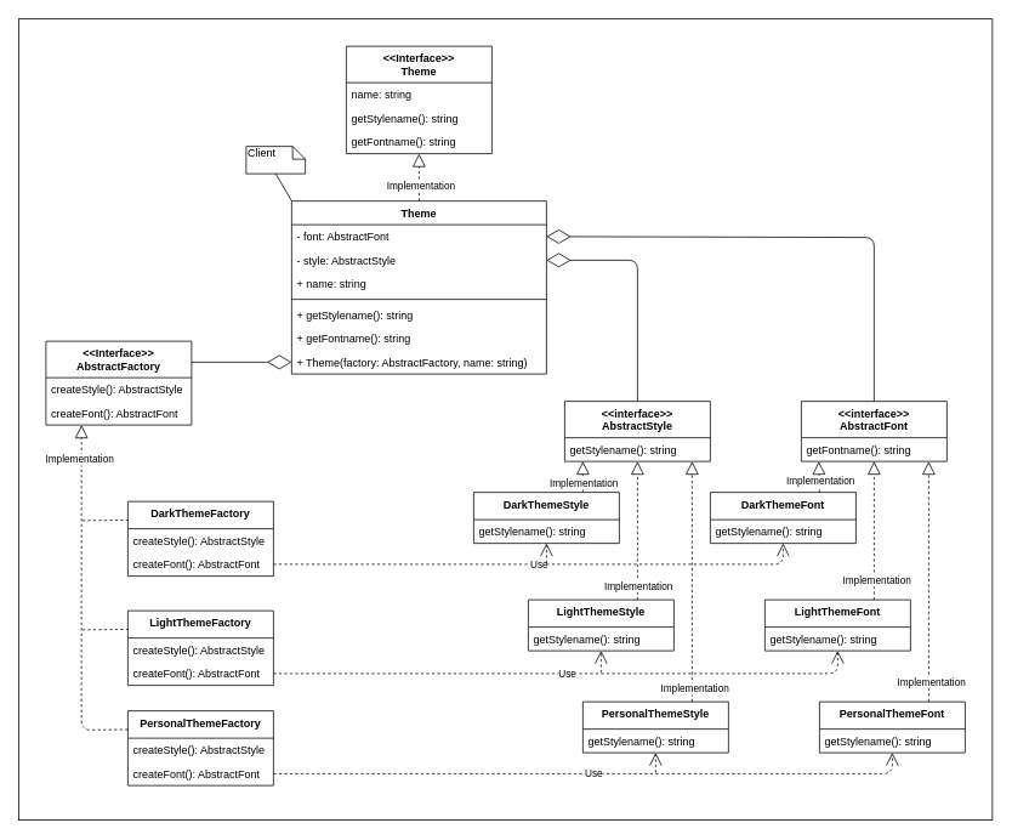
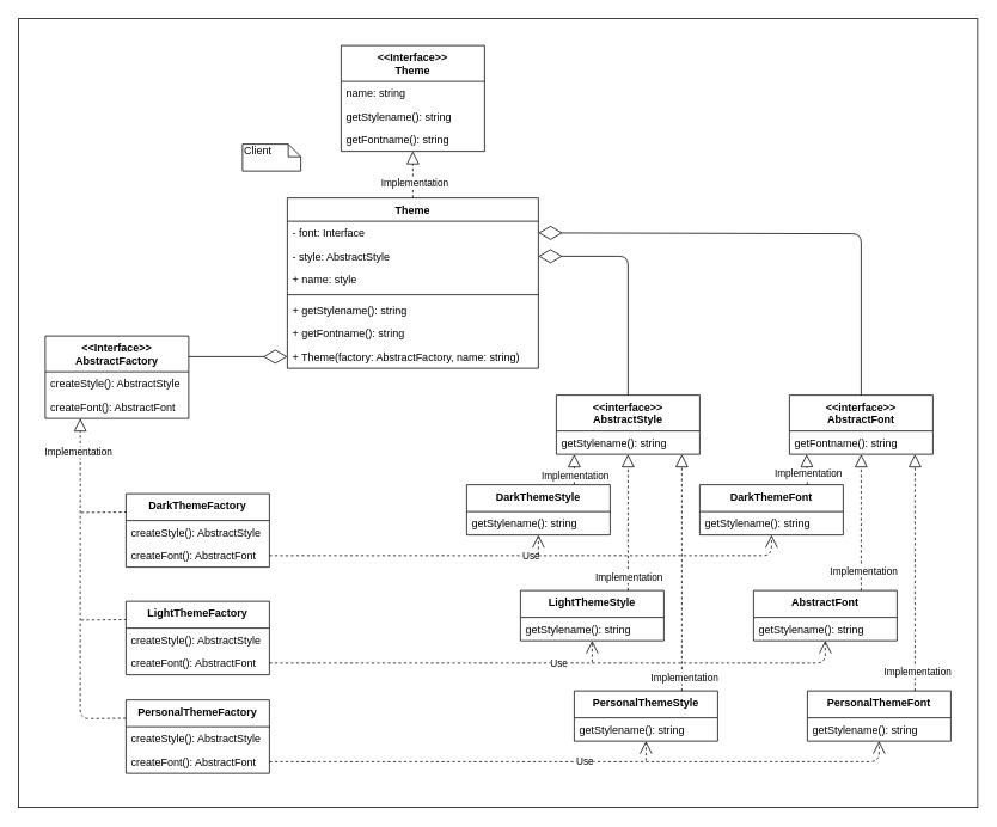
  <mxCell id="0" />
  <mxCell id="1" parent="0" />
  <mxCell id="2" value="" style="rounded=0;whiteSpace=wrap;html=1;" vertex="1" parent="1"><mxGeometry x="20" y="20" width="1070" height="880" as="geometry" /></mxCell>
  <mxCell id="3" value="&lt;&lt;Interface&gt;&gt;&#10;Theme" style="swimlane;fontStyle=1;align=center;verticalAlign=top;childLayout=stackLayout;horizontal=1;startSize=40;horizontalStack=0;resizeParent=1;resizeParentMax=0;resizeLast=0;collapsible=1;marginBottom=0;" vertex="1" parent="1"><mxGeometry x="380" y="50" width="160" height="118" as="geometry" /></mxCell>
  <mxCell id="4" value="name: string" style="text;strokeColor=none;fillColor=none;align=left;verticalAlign=top;spacingLeft=4;spacingRight=4;overflow=hidden;rotatable=0;points=[[0,0.5],[1,0.5]];portConstraint=eastwest;" vertex="1" parent="3"><mxGeometry y="40" width="160" height="26" as="geometry" /></mxCell>
  <mxCell id="5" value="getStylename(): string" style="text;strokeColor=none;fillColor=none;align=left;verticalAlign=top;spacingLeft=4;spacingRight=4;overflow=hidden;rotatable=0;points=[[0,0.5],[1,0.5]];portConstraint=eastwest;" vertex="1" parent="3"><mxGeometry y="66" width="160" height="26" as="geometry" /></mxCell>
  <mxCell id="6" value="getFontname(): string" style="text;strokeColor=none;fillColor=none;align=left;verticalAlign=top;spacingLeft=4;spacingRight=4;overflow=hidden;rotatable=0;points=[[0,0.5],[1,0.5]];portConstraint=eastwest;" vertex="1" parent="3"><mxGeometry y="92" width="160" height="26" as="geometry" /></mxCell>
  <mxCell id="7" value="" style="endArrow=block;dashed=1;endFill=0;endSize=12;html=1;entryX=0.5;entryY=1;entryDx=0;entryDy=0;entryPerimeter=0;exitX=0.5;exitY=0;exitDx=0;exitDy=0;" edge="1" parent="1" source="9" target="6"><mxGeometry width="160" relative="1" as="geometry"><mxPoint x="600" y="410" as="sourcePoint" /><mxPoint x="760" y="410" as="targetPoint" /></mxGeometry></mxCell>
  <mxCell id="8" value="Implementation" style="edgeLabel;html=1;align=center;verticalAlign=middle;resizable=0;points=[];" vertex="1" connectable="0" parent="7"><mxGeometry x="-0.346" y="-1" relative="1" as="geometry"><mxPoint as="offset" /></mxGeometry></mxCell>
  <mxCell id="9" value="Theme" style="swimlane;fontStyle=1;align=center;verticalAlign=top;childLayout=stackLayout;horizontal=1;startSize=26;horizontalStack=0;resizeParent=1;resizeParentMax=0;resizeLast=0;collapsible=1;marginBottom=0;" vertex="1" parent="1"><mxGeometry x="320" width="280" height="190" as="geometry" y="220" /></mxCell>
- <mxCell id="10" value="- font: AbstractFont" style="text;strokeColor=none;fillColor=none;align=left;verticalAlign=top;spacingLeft=4;spacingRight=4;overflow=hidden;rotatable=0;points=[[0,0.5],[1,0.5]];portConstraint=eastwest;" vertex="1" parent="9"><mxGeometry y="26" width="280" height="26" as="geometry" /></mxCell>
+ <mxCell id="10" value="- font: Interface" style="text;strokeColor=none;fillColor=none;align=left;verticalAlign=top;spacingLeft=4;spacingRight=4;overflow=hidden;rotatable=0;points=[[0,0.5],[1,0.5]];portConstraint=eastwest;" vertex="1" parent="9"><mxGeometry y="26" width="280" height="26" as="geometry" /></mxCell>
  <mxCell id="11" value="- style: AbstractStyle" style="text;strokeColor=none;fillColor=none;align=left;verticalAlign=top;spacingLeft=4;spacingRight=4;overflow=hidden;rotatable=0;points=[[0,0.5],[1,0.5]];portConstraint=eastwest;" vertex="1" parent="9"><mxGeometry y="52" width="280" height="26" as="geometry" /></mxCell>
- <mxCell id="12" value="+ name: string" style="text;strokeColor=none;fillColor=none;align=left;verticalAlign=top;spacingLeft=4;spacingRight=4;overflow=hidden;rotatable=0;points=[[0,0.5],[1,0.5]];portConstraint=eastwest;" vertex="1" parent="9"><mxGeometry y="78" width="280" height="26" as="geometry" /></mxCell>
+ <mxCell id="12" value="+ name: style" style="text;strokeColor=none;fillColor=none;align=left;verticalAlign=top;spacingLeft=4;spacingRight=4;overflow=hidden;rotatable=0;points=[[0,0.5],[1,0.5]];portConstraint=eastwest;" vertex="1" parent="9"><mxGeometry y="78" width="280" height="26" as="geometry" /></mxCell>
  <mxCell id="13" value="" style="line;strokeWidth=1;fillColor=none;align=left;verticalAlign=middle;spacingTop=-1;spacingLeft=3;spacingRight=3;rotatable=0;labelPosition=right;points=[];portConstraint=eastwest;" vertex="1" parent="9"><mxGeometry y="104" width="280" height="8" as="geometry" /></mxCell>
  <mxCell id="14" value="+ getStylename(): string" style="text;strokeColor=none;fillColor=none;align=left;verticalAlign=top;spacingLeft=4;spacingRight=4;overflow=hidden;rotatable=0;points=[[0,0.5],[1,0.5]];portConstraint=eastwest;" vertex="1" parent="9"><mxGeometry y="112" width="280" height="26" as="geometry" /></mxCell>
  <mxCell id="15" value="+ getFontname(): string" style="text;strokeColor=none;fillColor=none;align=left;verticalAlign=top;spacingLeft=4;spacingRight=4;overflow=hidden;rotatable=0;points=[[0,0.5],[1,0.5]];portConstraint=eastwest;" vertex="1" parent="9"><mxGeometry y="138" width="280" height="26" as="geometry" /></mxCell>
  <mxCell id="16" value="+ Theme(factory: AbstractFactory, name: string)" style="text;strokeColor=none;fillColor=none;align=left;verticalAlign=top;spacingLeft=4;spacingRight=4;overflow=hidden;rotatable=0;points=[[0,0.5],[1,0.5]];portConstraint=eastwest;" vertex="1" parent="9"><mxGeometry y="164" width="280" height="26" as="geometry" /></mxCell>
  <mxCell id="17" value="Client" style="shape=note;whiteSpace=wrap;html=1;size=14;verticalAlign=top;align=left;spacingTop=-6;" vertex="1" parent="1"><mxGeometry x="270" y="160" width="65" height="30" as="geometry" /></mxCell>
- <mxCell id="18" value="" style="endArrow=none;html=1;exitX=0.5;exitY=1;exitDx=0;exitDy=0;exitPerimeter=0;entryX=0;entryY=0;entryDx=0;entryDy=0;" edge="1" parent="1" source="17" target="9"><mxGeometry width="50" height="50" relative="1" as="geometry"><mxPoint x="250" y="380" as="sourcePoint" /><mxPoint x="300" y="330" as="targetPoint" /></mxGeometry></mxCell>
  <mxCell id="19" value="&lt;&lt;Interface&gt;&gt;&#10;AbstractFactory" style="swimlane;fontStyle=1;align=center;verticalAlign=top;childLayout=stackLayout;horizontal=1;startSize=40;horizontalStack=0;resizeParent=1;resizeParentMax=0;resizeLast=0;collapsible=1;marginBottom=0;" vertex="1" parent="1"><mxGeometry x="50" y="374" width="160" height="92" as="geometry" /></mxCell>
  <mxCell id="20" value="createStyle(): AbstractStyle" style="text;strokeColor=none;fillColor=none;align=left;verticalAlign=top;spacingLeft=4;spacingRight=4;overflow=hidden;rotatable=0;points=[[0,0.5],[1,0.5]];portConstraint=eastwest;" vertex="1" parent="19"><mxGeometry y="40" width="160" height="26" as="geometry" /></mxCell>
  <mxCell id="21" value="createFont(): AbstractFont" style="text;strokeColor=none;fillColor=none;align=left;verticalAlign=top;spacingLeft=4;spacingRight=4;overflow=hidden;rotatable=0;points=[[0,0.5],[1,0.5]];portConstraint=eastwest;" vertex="1" parent="19"><mxGeometry y="66" width="160" height="26" as="geometry" /></mxCell>
  <mxCell id="22" value="" style="endArrow=block;dashed=1;endFill=0;endSize=12;html=1;entryX=0.244;entryY=1;entryDx=0;entryDy=0;entryPerimeter=0;exitX=0;exitY=0.25;exitDx=0;exitDy=0;" edge="1" parent="1" source="55" target="21"><mxGeometry width="160" relative="1" as="geometry"><mxPoint x="-120" y="690" as="sourcePoint" /><mxPoint x="40" y="690" as="targetPoint" /><Array as="points"><mxPoint x="89" y="801" /></Array></mxGeometry></mxCell>
  <mxCell id="23" value="Implementation" style="edgeLabel;html=1;align=center;verticalAlign=middle;resizable=0;points=[];" vertex="1" connectable="0" parent="22"><mxGeometry x="0.81" y="3" relative="1" as="geometry"><mxPoint as="offset" /></mxGeometry></mxCell>
  <mxCell id="24" value="" style="endArrow=none;dashed=1;html=1;entryX=0;entryY=0.25;entryDx=0;entryDy=0;" edge="1" parent="1" target="58"><mxGeometry width="50" height="50" relative="1" as="geometry"><mxPoint x="90" y="691" as="sourcePoint" /><mxPoint x="0" y="610" as="targetPoint" /></mxGeometry></mxCell>
  <mxCell id="25" value="" style="endArrow=none;dashed=1;html=1;entryX=0;entryY=0.25;entryDx=0;entryDy=0;" edge="1" parent="1" target="61"><mxGeometry width="50" height="50" relative="1" as="geometry"><mxPoint x="90" y="571" as="sourcePoint" /><mxPoint x="10" y="550" as="targetPoint" /></mxGeometry></mxCell>
  <mxCell id="26" value="&lt;&lt;interface&gt;&gt;&#10;AbstractStyle" style="swimlane;fontStyle=1;align=center;verticalAlign=top;childLayout=stackLayout;horizontal=1;startSize=40;horizontalStack=0;resizeParent=1;resizeParentMax=0;resizeLast=0;collapsible=1;marginBottom=0;" vertex="1" parent="1"><mxGeometry x="620" y="440" width="160" height="66" as="geometry" /></mxCell>
  <mxCell id="27" value="getStylename(): string" style="text;strokeColor=none;fillColor=none;align=left;verticalAlign=top;spacingLeft=4;spacingRight=4;overflow=hidden;rotatable=0;points=[[0,0.5],[1,0.5]];portConstraint=eastwest;" vertex="1" parent="26"><mxGeometry y="40" width="160" height="26" as="geometry" /></mxCell>
  <mxCell id="28" value="DarkThemeFont" style="swimlane;fontStyle=1;align=center;verticalAlign=top;childLayout=stackLayout;horizontal=1;startSize=30;horizontalStack=0;resizeParent=1;resizeParentMax=0;resizeLast=0;collapsible=1;marginBottom=0;" vertex="1" parent="1"><mxGeometry x="780" y="540" width="160" height="56" as="geometry" /></mxCell>
  <mxCell id="29" value="getStylename(): string" style="text;strokeColor=none;fillColor=none;align=left;verticalAlign=top;spacingLeft=4;spacingRight=4;overflow=hidden;rotatable=0;points=[[0,0.5],[1,0.5]];portConstraint=eastwest;" vertex="1" parent="28"><mxGeometry y="30" width="160" height="26" as="geometry" /></mxCell>
  <mxCell id="30" value="" style="endArrow=block;dashed=1;endFill=0;endSize=12;html=1;entryX=0.125;entryY=1;entryDx=0;entryDy=0;entryPerimeter=0;exitX=0.75;exitY=0;exitDx=0;exitDy=0;" edge="1" parent="1" source="34" target="27"><mxGeometry width="160" relative="1" as="geometry"><mxPoint x="490" y="910" as="sourcePoint" /><mxPoint x="650" y="910" as="targetPoint" /></mxGeometry></mxCell>
  <mxCell id="31" value="Implementation" style="edgeLabel;html=1;align=center;verticalAlign=middle;resizable=0;points=[];" vertex="1" connectable="0" parent="30"><mxGeometry x="-0.356" relative="1" as="geometry"><mxPoint as="offset" /></mxGeometry></mxCell>
  <mxCell id="32" value="" style="endArrow=block;dashed=1;endFill=0;endSize=12;html=1;exitX=0.75;exitY=0;exitDx=0;exitDy=0;entryX=0.5;entryY=1;entryDx=0;entryDy=0;entryPerimeter=0;" edge="1" parent="1" source="36" target="27"><mxGeometry width="160" relative="1" as="geometry"><mxPoint x="660" y="930" as="sourcePoint" /><mxPoint x="740" y="580" as="targetPoint" /></mxGeometry></mxCell>
  <mxCell id="33" value="Implementation" style="edgeLabel;html=1;align=center;verticalAlign=middle;resizable=0;points=[];" vertex="1" connectable="0" parent="32"><mxGeometry x="-0.789" relative="1" as="geometry"><mxPoint as="offset" /></mxGeometry></mxCell>
  <mxCell id="34" value="DarkThemeStyle" style="swimlane;fontStyle=1;align=center;verticalAlign=top;childLayout=stackLayout;horizontal=1;startSize=30;horizontalStack=0;resizeParent=1;resizeParentMax=0;resizeLast=0;collapsible=1;marginBottom=0;" vertex="1" parent="1"><mxGeometry x="520" y="540" width="160" height="56" as="geometry" /></mxCell>
  <mxCell id="35" value="getStylename(): string" style="text;strokeColor=none;fillColor=none;align=left;verticalAlign=top;spacingLeft=4;spacingRight=4;overflow=hidden;rotatable=0;points=[[0,0.5],[1,0.5]];portConstraint=eastwest;" vertex="1" parent="34"><mxGeometry y="30" width="160" height="26" as="geometry" /></mxCell>
  <mxCell id="36" value="LightThemeStyle" style="swimlane;fontStyle=1;align=center;verticalAlign=top;childLayout=stackLayout;horizontal=1;startSize=30;horizontalStack=0;resizeParent=1;resizeParentMax=0;resizeLast=0;collapsible=1;marginBottom=0;" vertex="1" parent="1"><mxGeometry x="580" y="658" width="160" height="56" as="geometry" /></mxCell>
  <mxCell id="37" value="getStylename(): string" style="text;strokeColor=none;fillColor=none;align=left;verticalAlign=top;spacingLeft=4;spacingRight=4;overflow=hidden;rotatable=0;points=[[0,0.5],[1,0.5]];portConstraint=eastwest;" vertex="1" parent="36"><mxGeometry y="30" width="160" height="26" as="geometry" /></mxCell>
  <mxCell id="38" value="PersonalThemeStyle" style="swimlane;fontStyle=1;align=center;verticalAlign=top;childLayout=stackLayout;horizontal=1;startSize=30;horizontalStack=0;resizeParent=1;resizeParentMax=0;resizeLast=0;collapsible=1;marginBottom=0;" vertex="1" parent="1"><mxGeometry x="640" y="770" width="160" height="56" as="geometry" /></mxCell>
  <mxCell id="39" value="getStylename(): string" style="text;strokeColor=none;fillColor=none;align=left;verticalAlign=top;spacingLeft=4;spacingRight=4;overflow=hidden;rotatable=0;points=[[0,0.5],[1,0.5]];portConstraint=eastwest;" vertex="1" parent="38"><mxGeometry y="30" width="160" height="26" as="geometry" /></mxCell>
  <mxCell id="40" value="" style="endArrow=block;dashed=1;endFill=0;endSize=12;html=1;exitX=0.75;exitY=0;exitDx=0;exitDy=0;entryX=0.875;entryY=1;entryDx=0;entryDy=0;entryPerimeter=0;" edge="1" parent="1" source="38" target="27"><mxGeometry width="160" relative="1" as="geometry"><mxPoint x="760" y="650" as="sourcePoint" /><mxPoint x="730" y="550" as="targetPoint" /></mxGeometry></mxCell>
  <mxCell id="41" value="Implementation" style="edgeLabel;html=1;align=center;verticalAlign=middle;resizable=0;points=[];" vertex="1" connectable="0" parent="40"><mxGeometry x="-0.886" y="-2" relative="1" as="geometry"><mxPoint as="offset" /></mxGeometry></mxCell>
  <mxCell id="42" value="&lt;&lt;interface&gt;&gt;&#10;AbstractFont" style="swimlane;fontStyle=1;align=center;verticalAlign=top;childLayout=stackLayout;horizontal=1;startSize=40;horizontalStack=0;resizeParent=1;resizeParentMax=0;resizeLast=0;collapsible=1;marginBottom=0;" vertex="1" parent="1"><mxGeometry x="880" y="440" width="160" height="66" as="geometry" /></mxCell>
  <mxCell id="43" value="getFontname(): string" style="text;strokeColor=none;fillColor=none;align=left;verticalAlign=top;spacingLeft=4;spacingRight=4;overflow=hidden;rotatable=0;points=[[0,0.5],[1,0.5]];portConstraint=eastwest;" vertex="1" parent="42"><mxGeometry y="40" width="160" height="26" as="geometry" /></mxCell>
- <mxCell id="44" value="LightThemeFont" style="swimlane;fontStyle=1;align=center;verticalAlign=top;childLayout=stackLayout;horizontal=1;startSize=30;horizontalStack=0;resizeParent=1;resizeParentMax=0;resizeLast=0;collapsible=1;marginBottom=0;" vertex="1" parent="1"><mxGeometry x="840" y="658" width="160" height="56" as="geometry" /></mxCell>
+ <mxCell id="44" value="AbstractFont" style="swimlane;fontStyle=1;align=center;verticalAlign=top;childLayout=stackLayout;horizontal=1;startSize=30;horizontalStack=0;resizeParent=1;resizeParentMax=0;resizeLast=0;collapsible=1;marginBottom=0;" vertex="1" parent="1"><mxGeometry x="840" y="658" width="160" height="56" as="geometry" /></mxCell>
  <mxCell id="45" value="getStylename(): string" style="text;strokeColor=none;fillColor=none;align=left;verticalAlign=top;spacingLeft=4;spacingRight=4;overflow=hidden;rotatable=0;points=[[0,0.5],[1,0.5]];portConstraint=eastwest;" vertex="1" parent="44"><mxGeometry y="30" width="160" height="26" as="geometry" /></mxCell>
  <mxCell id="46" value="PersonalThemeFont" style="swimlane;fontStyle=1;align=center;verticalAlign=top;childLayout=stackLayout;horizontal=1;startSize=30;horizontalStack=0;resizeParent=1;resizeParentMax=0;resizeLast=0;collapsible=1;marginBottom=0;" vertex="1" parent="1"><mxGeometry x="900" y="770" width="160" height="56" as="geometry" /></mxCell>
  <mxCell id="47" value="getStylename(): string" style="text;strokeColor=none;fillColor=none;align=left;verticalAlign=top;spacingLeft=4;spacingRight=4;overflow=hidden;rotatable=0;points=[[0,0.5],[1,0.5]];portConstraint=eastwest;" vertex="1" parent="46"><mxGeometry y="30" width="160" height="26" as="geometry" /></mxCell>
  <mxCell id="48" value="" style="endArrow=block;dashed=1;endFill=0;endSize=12;html=1;exitX=0.75;exitY=0;exitDx=0;exitDy=0;entryX=0.875;entryY=1;entryDx=0;entryDy=0;entryPerimeter=0;" edge="1" parent="1" source="46" target="43"><mxGeometry width="160" relative="1" as="geometry"><mxPoint x="1170" y="600" as="sourcePoint" /><mxPoint x="1330" y="600" as="targetPoint" /></mxGeometry></mxCell>
  <mxCell id="49" value="Implementation" style="edgeLabel;html=1;align=center;verticalAlign=middle;resizable=0;points=[];" vertex="1" connectable="0" parent="48"><mxGeometry x="-0.832" y="-2" relative="1" as="geometry"><mxPoint as="offset" /></mxGeometry></mxCell>
  <mxCell id="50" value="" style="endArrow=block;dashed=1;endFill=0;endSize=12;html=1;exitX=0.75;exitY=0;exitDx=0;exitDy=0;entryX=0.5;entryY=1;entryDx=0;entryDy=0;entryPerimeter=0;" edge="1" parent="1" source="44" target="43"><mxGeometry width="160" relative="1" as="geometry"><mxPoint x="1200" y="680" as="sourcePoint" /><mxPoint x="1180" y="570" as="targetPoint" /></mxGeometry></mxCell>
  <mxCell id="51" value="Implementation" style="edgeLabel;html=1;align=center;verticalAlign=middle;resizable=0;points=[];" vertex="1" connectable="0" parent="50"><mxGeometry x="-0.712" y="-2" relative="1" as="geometry"><mxPoint as="offset" /></mxGeometry></mxCell>
  <mxCell id="52" value="" style="endArrow=block;dashed=1;endFill=0;endSize=12;html=1;exitX=0.75;exitY=0;exitDx=0;exitDy=0;entryX=0.119;entryY=1;entryDx=0;entryDy=0;entryPerimeter=0;" edge="1" parent="1" source="28" target="43"><mxGeometry width="160" relative="1" as="geometry"><mxPoint x="1190" y="590" as="sourcePoint" /><mxPoint x="1350" y="590" as="targetPoint" /></mxGeometry></mxCell>
  <mxCell id="53" value="Implementation" style="edgeLabel;html=1;align=center;verticalAlign=middle;resizable=0;points=[];" vertex="1" connectable="0" parent="52"><mxGeometry x="-0.289" y="-1" relative="1" as="geometry"><mxPoint as="offset" /></mxGeometry></mxCell>
  <mxCell id="54" value="Use" style="endArrow=open;endSize=12;dashed=1;html=1;entryX=0.5;entryY=1;entryDx=0;entryDy=0;entryPerimeter=0;exitX=1;exitY=0.5;exitDx=0;exitDy=0;" edge="1" parent="1" source="57" target="47"><mxGeometry width="160" relative="1" as="geometry"><mxPoint x="400" y="910" as="sourcePoint" /><mxPoint x="560" y="910" as="targetPoint" /><Array as="points"><mxPoint x="980" y="849" /></Array></mxGeometry></mxCell>
  <mxCell id="55" value="PersonalThemeFactory" style="swimlane;fontStyle=1;align=center;verticalAlign=top;childLayout=stackLayout;horizontal=1;startSize=30;horizontalStack=0;resizeParent=1;resizeParentMax=0;resizeLast=0;collapsible=1;marginBottom=0;" vertex="1" parent="1"><mxGeometry x="140" y="780" width="160" height="82" as="geometry" /></mxCell>
  <mxCell id="56" value="createStyle(): AbstractStyle" style="text;strokeColor=none;fillColor=none;align=left;verticalAlign=top;spacingLeft=4;spacingRight=4;overflow=hidden;rotatable=0;points=[[0,0.5],[1,0.5]];portConstraint=eastwest;" vertex="1" parent="55"><mxGeometry y="30" width="160" height="26" as="geometry" /></mxCell>
  <mxCell id="57" value="createFont(): AbstractFont" style="text;strokeColor=none;fillColor=none;align=left;verticalAlign=top;spacingLeft=4;spacingRight=4;overflow=hidden;rotatable=0;points=[[0,0.5],[1,0.5]];portConstraint=eastwest;" vertex="1" parent="55"><mxGeometry y="56" width="160" height="26" as="geometry" /></mxCell>
  <mxCell id="58" value="LightThemeFactory" style="swimlane;fontStyle=1;align=center;verticalAlign=top;childLayout=stackLayout;horizontal=1;startSize=30;horizontalStack=0;resizeParent=1;resizeParentMax=0;resizeLast=0;collapsible=1;marginBottom=0;" vertex="1" parent="1"><mxGeometry x="140" y="670" width="160" height="82" as="geometry" /></mxCell>
  <mxCell id="59" value="createStyle(): AbstractStyle" style="text;strokeColor=none;fillColor=none;align=left;verticalAlign=top;spacingLeft=4;spacingRight=4;overflow=hidden;rotatable=0;points=[[0,0.5],[1,0.5]];portConstraint=eastwest;" vertex="1" parent="58"><mxGeometry y="30" width="160" height="26" as="geometry" /></mxCell>
  <mxCell id="60" value="createFont(): AbstractFont" style="text;strokeColor=none;fillColor=none;align=left;verticalAlign=top;spacingLeft=4;spacingRight=4;overflow=hidden;rotatable=0;points=[[0,0.5],[1,0.5]];portConstraint=eastwest;" vertex="1" parent="58"><mxGeometry y="56" width="160" height="26" as="geometry" /></mxCell>
  <mxCell id="61" value="DarkThemeFactory" style="swimlane;fontStyle=1;align=center;verticalAlign=top;childLayout=stackLayout;horizontal=1;startSize=30;horizontalStack=0;resizeParent=1;resizeParentMax=0;resizeLast=0;collapsible=1;marginBottom=0;" vertex="1" parent="1"><mxGeometry x="140" y="550" width="160" height="82" as="geometry" /></mxCell>
  <mxCell id="62" value="createStyle(): AbstractStyle" style="text;strokeColor=none;fillColor=none;align=left;verticalAlign=top;spacingLeft=4;spacingRight=4;overflow=hidden;rotatable=0;points=[[0,0.5],[1,0.5]];portConstraint=eastwest;" vertex="1" parent="61"><mxGeometry y="30" width="160" height="26" as="geometry" /></mxCell>
  <mxCell id="63" value="createFont(): AbstractFont" style="text;strokeColor=none;fillColor=none;align=left;verticalAlign=top;spacingLeft=4;spacingRight=4;overflow=hidden;rotatable=0;points=[[0,0.5],[1,0.5]];portConstraint=eastwest;" vertex="1" parent="61"><mxGeometry y="56" width="160" height="26" as="geometry" /></mxCell>
  <mxCell id="64" value="Use" style="endArrow=open;endSize=12;dashed=1;html=1;entryX=0.5;entryY=1;entryDx=0;entryDy=0;entryPerimeter=0;exitX=1;exitY=0.5;exitDx=0;exitDy=0;" edge="1" parent="1" source="60" target="45"><mxGeometry width="160" relative="1" as="geometry"><mxPoint x="340" y="730" as="sourcePoint" /><mxPoint x="500" y="730" as="targetPoint" /><Array as="points"><mxPoint x="920" y="739" /></Array></mxGeometry></mxCell>
  <mxCell id="65" value="Use" style="endArrow=open;endSize=12;dashed=1;html=1;entryX=0.5;entryY=1;entryDx=0;entryDy=0;entryPerimeter=0;exitX=1;exitY=0.5;exitDx=0;exitDy=0;" edge="1" parent="1" source="63" target="29"><mxGeometry width="160" relative="1" as="geometry"><mxPoint x="390" y="640" as="sourcePoint" /><mxPoint x="550" y="640" as="targetPoint" /><Array as="points"><mxPoint x="860" y="619" /></Array></mxGeometry></mxCell>
  <mxCell id="66" value="" style="endArrow=open;endSize=12;dashed=1;html=1;entryX=0.5;entryY=1;entryDx=0;entryDy=0;entryPerimeter=0;" edge="1" parent="1" target="39"><mxGeometry width="160" relative="1" as="geometry"><mxPoint x="720" y="848" as="sourcePoint" /><mxPoint x="870" y="930" as="targetPoint" /></mxGeometry></mxCell>
  <mxCell id="67" value="" style="endArrow=open;endSize=12;dashed=1;html=1;entryX=0.5;entryY=1;entryDx=0;entryDy=0;entryPerimeter=0;" edge="1" parent="1" target="37"><mxGeometry width="160" relative="1" as="geometry"><mxPoint x="660" y="738" as="sourcePoint" /><mxPoint x="730" y="836" as="targetPoint" /></mxGeometry></mxCell>
  <mxCell id="68" value="" style="endArrow=open;endSize=12;dashed=1;html=1;entryX=0.5;entryY=1;entryDx=0;entryDy=0;entryPerimeter=0;" edge="1" parent="1" target="35"><mxGeometry width="160" relative="1" as="geometry"><mxPoint x="600" y="618" as="sourcePoint" /><mxPoint x="670" y="724" as="targetPoint" /></mxGeometry></mxCell>
  <mxCell id="69" value="" style="endArrow=diamondThin;endFill=0;endSize=24;html=1;entryX=0;entryY=0.5;entryDx=0;entryDy=0;exitX=1;exitY=0.25;exitDx=0;exitDy=0;" edge="1" parent="1" source="19" target="16"><mxGeometry width="160" relative="1" as="geometry"><mxPoint x="120" y="290" as="sourcePoint" /><mxPoint x="280" y="290" as="targetPoint" /></mxGeometry></mxCell>
  <mxCell id="70" value="" style="endArrow=diamondThin;endFill=0;endSize=24;html=1;entryX=1;entryY=0.5;entryDx=0;entryDy=0;exitX=0.5;exitY=0;exitDx=0;exitDy=0;" edge="1" parent="1" source="26" target="11"><mxGeometry width="160" relative="1" as="geometry"><mxPoint x="740" y="310" as="sourcePoint" /><mxPoint x="900" y="310" as="targetPoint" /><Array as="points"><mxPoint x="700" y="285" /></Array></mxGeometry></mxCell>
  <mxCell id="71" value="" style="endArrow=diamondThin;endFill=0;endSize=24;html=1;entryX=1;entryY=0.5;entryDx=0;entryDy=0;exitX=0.5;exitY=0;exitDx=0;exitDy=0;" edge="1" parent="1" source="42" target="10"><mxGeometry width="160" relative="1" as="geometry"><mxPoint x="850" y="330" as="sourcePoint" /><mxPoint x="1010" y="330" as="targetPoint" /><Array as="points"><mxPoint x="960" y="260" /></Array></mxGeometry></mxCell>
